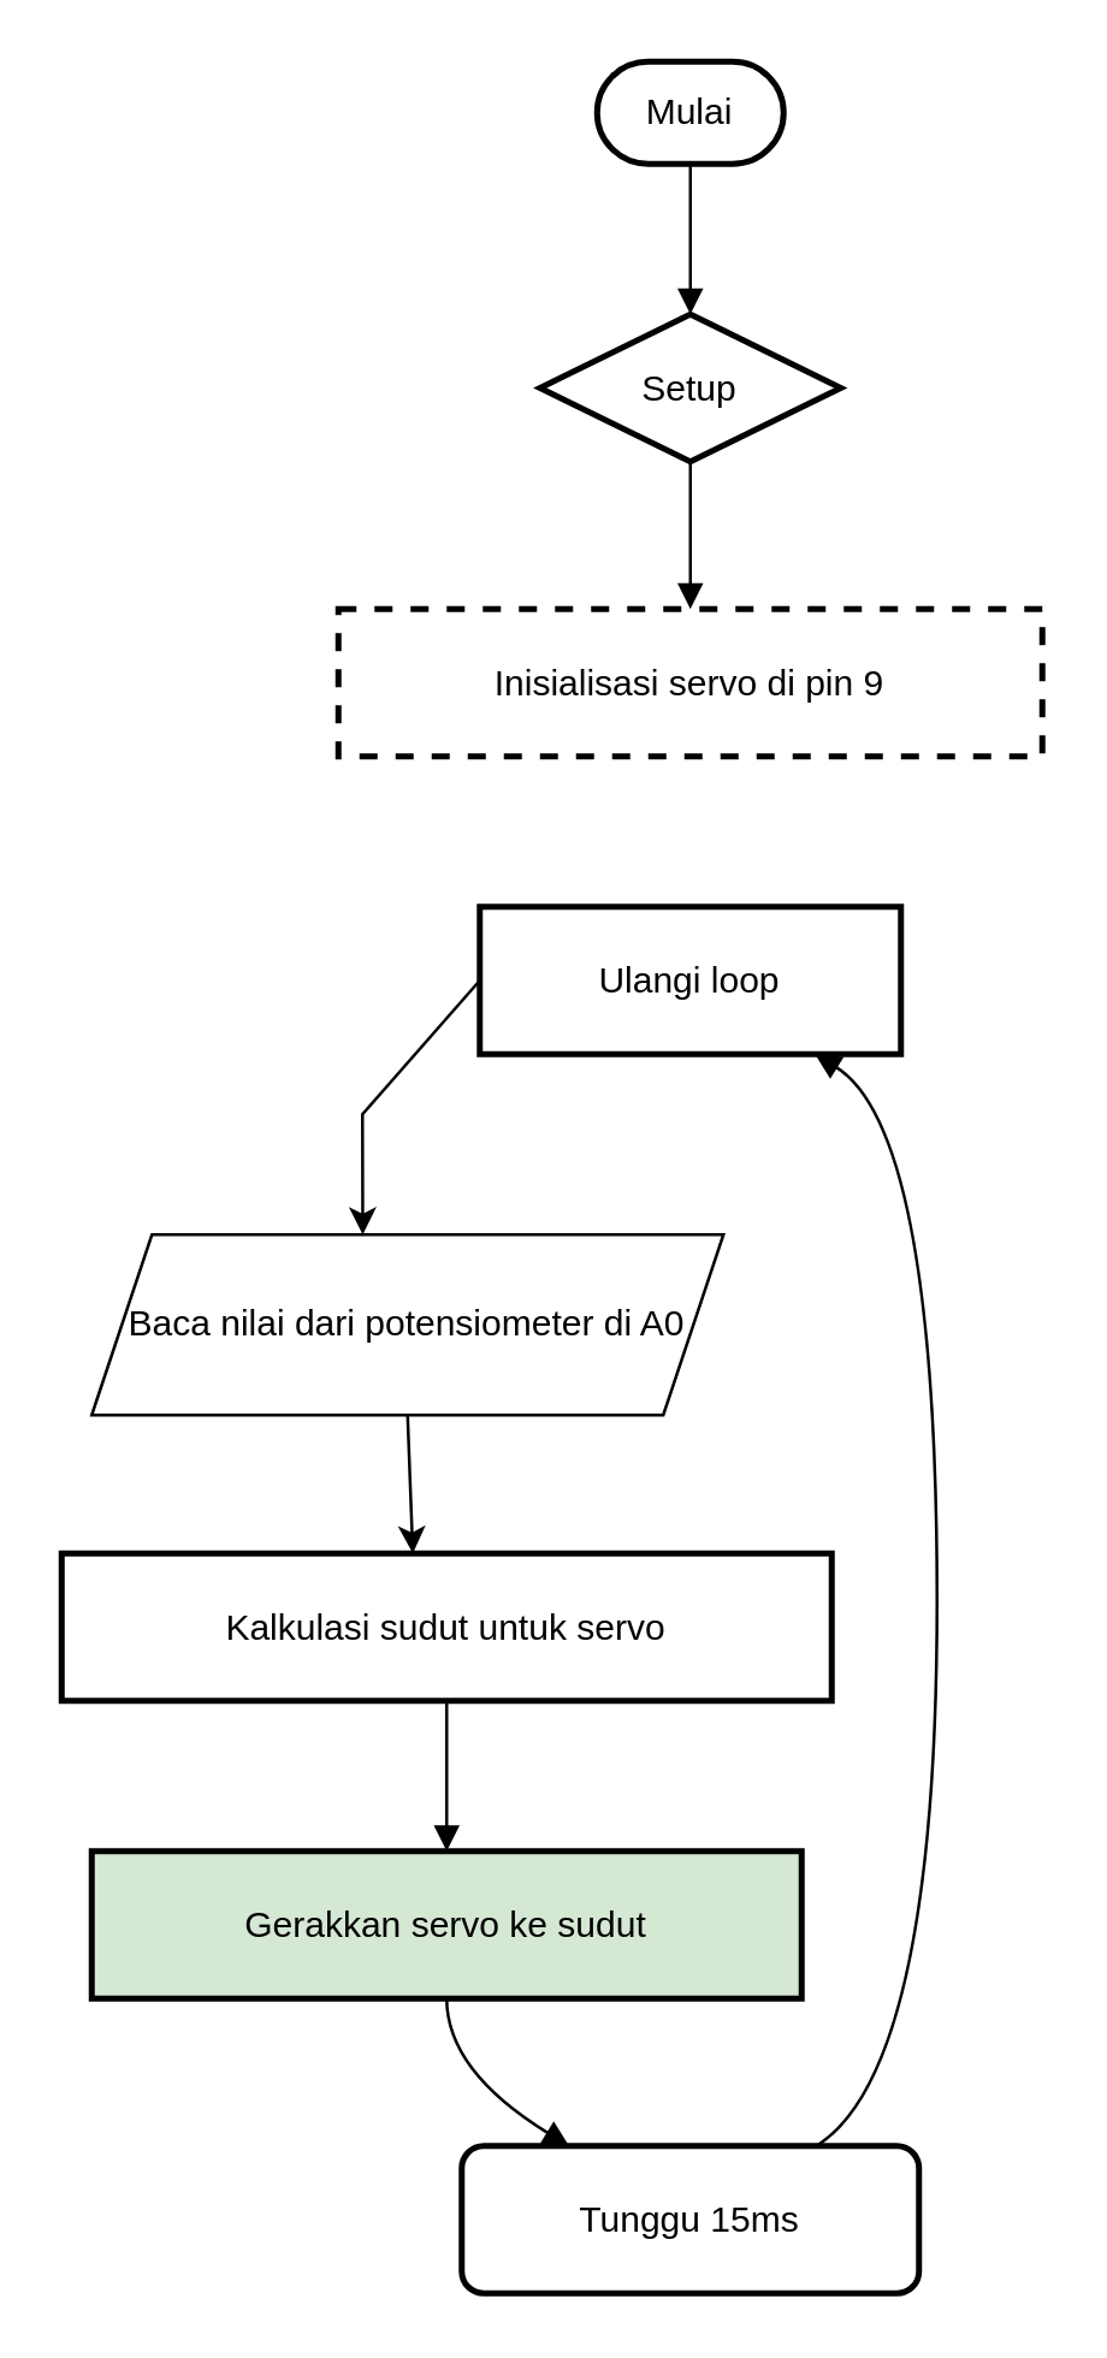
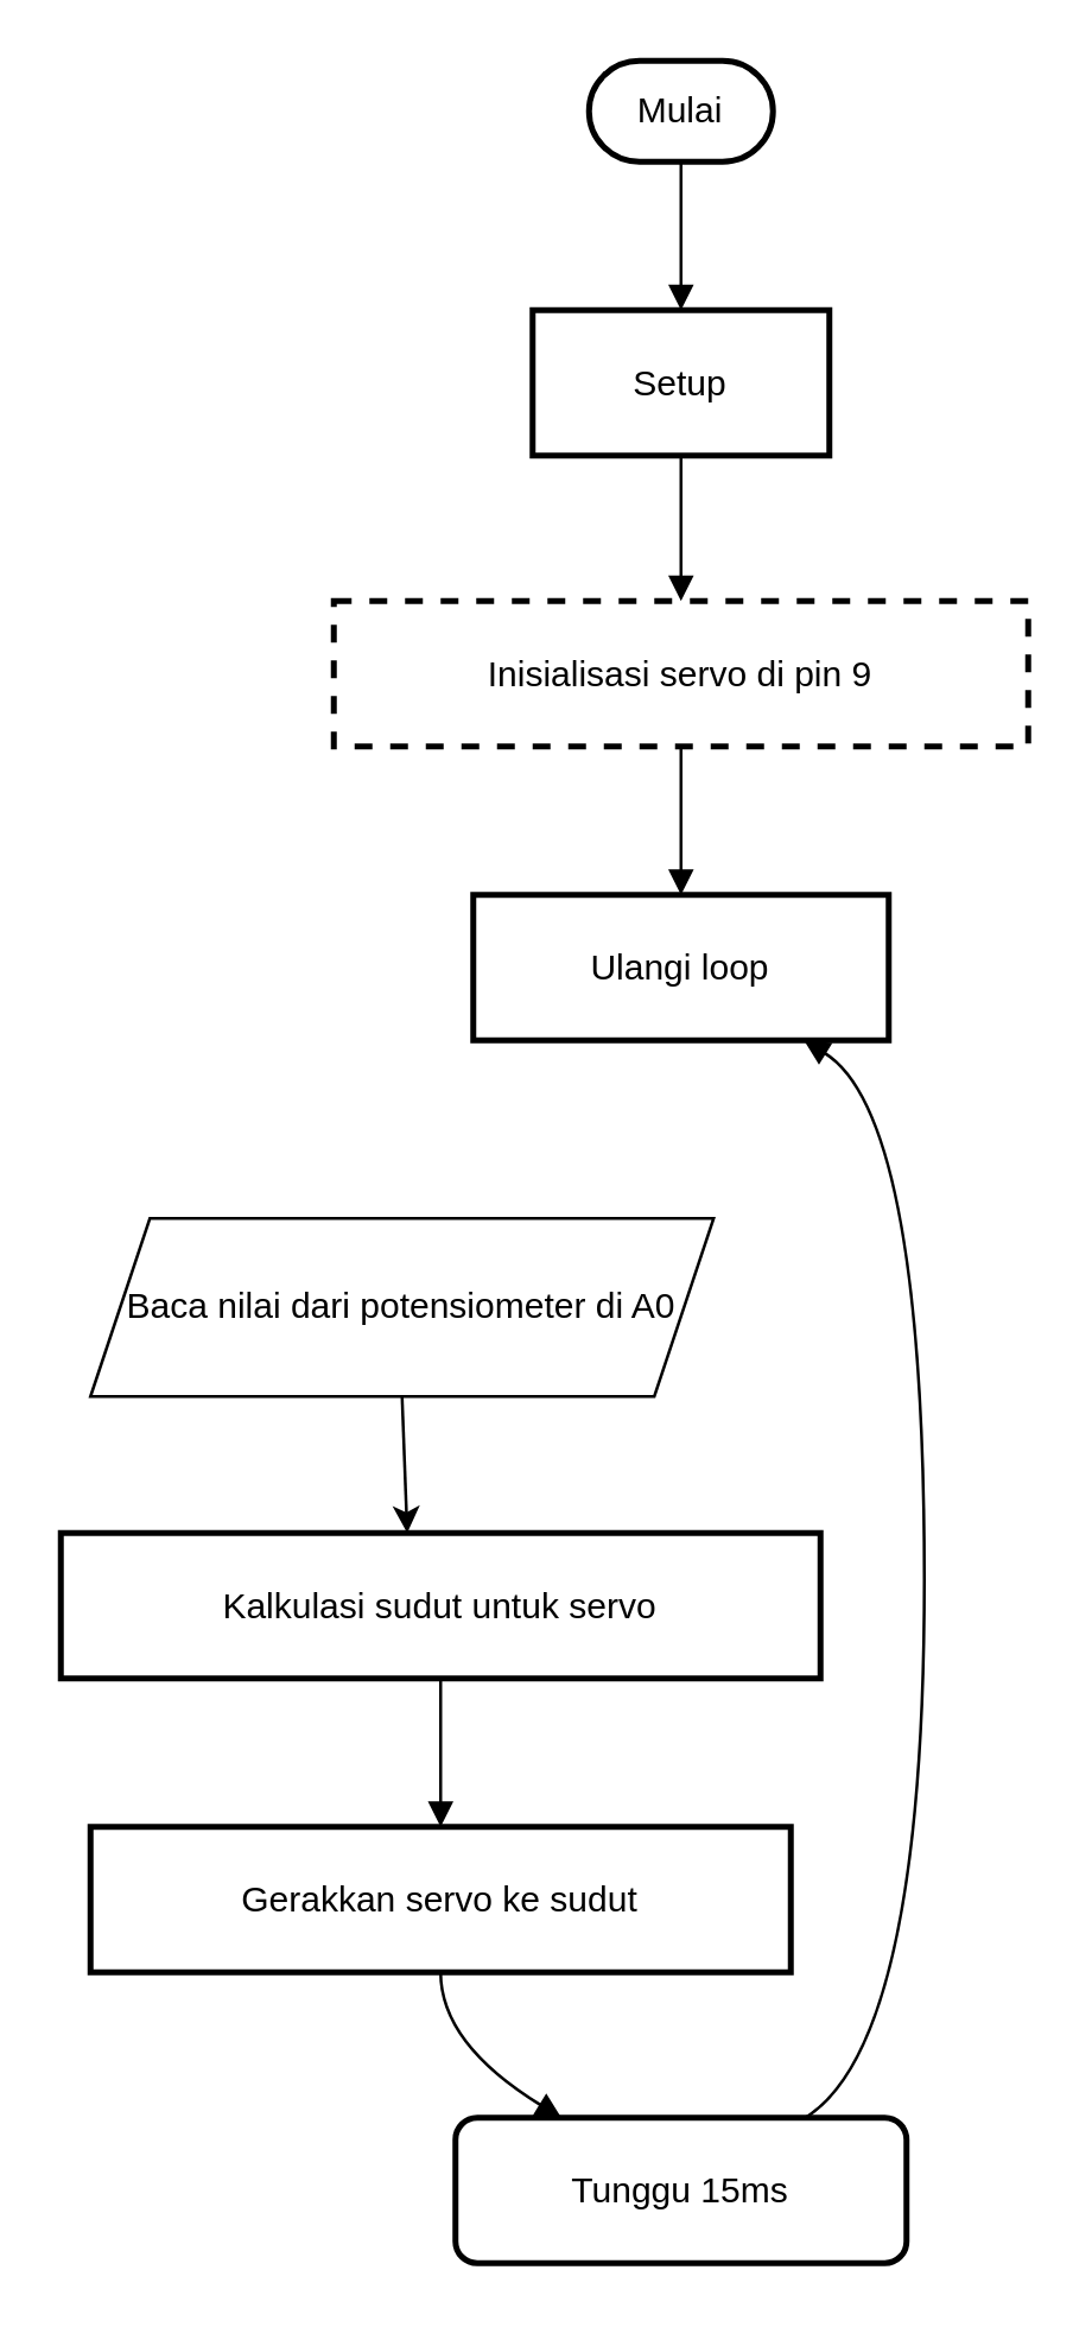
  <mxCell id="0" />
  <mxCell id="1" parent="0" />
  <mxCell id="2" value="Mulai" style="rounded=1;whiteSpace=wrap;arcSize=50;strokeWidth=2;" vertex="1" parent="1"><mxGeometry x="198" y="20" width="62" height="34" as="geometry" /></mxCell>
- <mxCell id="3" value="Setup" style="rhombus;whiteSpace=wrap;strokeWidth=2;" vertex="1" parent="1"><mxGeometry x="179" y="104" width="100" height="49" as="geometry" /></mxCell>
+ <mxCell id="3" value="Setup" style="whiteSpace=wrap;strokeWidth=2;" vertex="1" parent="1"><mxGeometry x="179" y="104" width="100" height="49" as="geometry" /></mxCell>
  <mxCell id="4" value="Inisialisasi servo di pin 9" style="whiteSpace=wrap;strokeWidth=2;dashed=1;" vertex="1" parent="1"><mxGeometry x="112" y="202" width="234" height="49" as="geometry" /></mxCell>
  <mxCell id="5" value="Ulangi loop" style="whiteSpace=wrap;strokeWidth=2;" vertex="1" parent="1"><mxGeometry x="159" y="301" width="140" height="49" as="geometry" /></mxCell>
  <mxCell id="6" value="Kalkulasi sudut untuk servo" style="whiteSpace=wrap;strokeWidth=2;" vertex="1" parent="1"><mxGeometry x="20" y="516" width="256" height="49" as="geometry" /></mxCell>
- <mxCell id="7" value="Gerakkan servo ke sudut" style="whiteSpace=wrap;strokeWidth=2;fillColor=#d5e8d4;" vertex="1" parent="1"><mxGeometry x="30" y="615" width="236" height="49" as="geometry" /></mxCell>
+ <mxCell id="7" value="Gerakkan servo ke sudut" style="whiteSpace=wrap;strokeWidth=2;" vertex="1" parent="1"><mxGeometry x="30" y="615" width="236" height="49" as="geometry" /></mxCell>
  <mxCell id="8" value="Tunggu 15ms" style="whiteSpace=wrap;strokeWidth=2;rounded=1;" vertex="1" parent="1"><mxGeometry x="153" y="713" width="152" height="49" as="geometry" /></mxCell>
  <mxCell id="9" value="" style="curved=1;startArrow=none;endArrow=block;exitX=0.5;exitY=0.99;entryX=0.5;entryY=-0.01;rounded=0;" edge="1" parent="1" source="2" target="3"><mxGeometry relative="1" as="geometry"><Array as="points" /></mxGeometry></mxCell>
  <mxCell id="10" value="" style="curved=1;startArrow=none;endArrow=block;exitX=0.5;exitY=0.99;entryX=0.5;entryY=0.01;rounded=0;" edge="1" parent="1" source="3" target="4"><mxGeometry relative="1" as="geometry"><Array as="points" /></mxGeometry></mxCell>
+ <mxCell id="11" value="" style="curved=1;startArrow=none;endArrow=block;exitX=0.5;exitY=1;entryX=0.5;entryY=0;rounded=0;" edge="1" parent="1" source="4" target="5"><mxGeometry relative="1" as="geometry"><Array as="points" /></mxGeometry></mxCell>
  <mxCell id="12" value="" style="curved=1;startArrow=none;endArrow=block;exitX=0.5;exitY=0.99;entryX=0.5;entryY=-0.01;rounded=0;" edge="1" parent="1" source="6" target="7"><mxGeometry relative="1" as="geometry"><Array as="points" /></mxGeometry></mxCell>
  <mxCell id="13" value="" style="curved=1;startArrow=none;endArrow=block;exitX=0.5;exitY=0.99;entryX=0.24;entryY=0.01;rounded=0;" edge="1" parent="1" source="7" target="8"><mxGeometry relative="1" as="geometry"><Array as="points"><mxPoint x="148" y="688" /></Array></mxGeometry></mxCell>
  <mxCell id="14" value="" style="curved=1;startArrow=none;endArrow=block;exitX=0.77;exitY=0.01;entryX=0.79;entryY=0.99;rounded=0;" edge="1" parent="1" source="8" target="5"><mxGeometry relative="1" as="geometry"><Array as="points"><mxPoint x="311" y="688" /><mxPoint x="311" y="375" /></Array></mxGeometry></mxCell>
  <mxCell id="15" value="Baca nilai dari potensiometer di A0" style="shape=parallelogram;perimeter=parallelogramPerimeter;whiteSpace=wrap;html=1;fixedSize=1;" vertex="1" parent="1"><mxGeometry x="30" y="410" width="210" height="60" as="geometry" /></mxCell>
- <mxCell id="16" value="" style="endArrow=classic;html=1;rounded=0;entryX=0.429;entryY=0;entryDx=0;entryDy=0;exitX=0;exitY=0.5;exitDx=0;exitDy=0;entryPerimeter=0;" edge="1" parent="1" source="5" target="15"><mxGeometry width="50" height="50" relative="1" as="geometry"><mxPoint x="130" y="340" as="sourcePoint" /><mxPoint x="140" y="330" as="targetPoint" /><Array as="points"><mxPoint x="120" y="370" /></Array></mxGeometry></mxCell>
  <mxCell id="17" value="" style="endArrow=classic;html=1;rounded=0;exitX=0.5;exitY=1;exitDx=0;exitDy=0;entryX=0.456;entryY=0;entryDx=0;entryDy=0;entryPerimeter=0;" edge="1" parent="1" source="15" target="6"><mxGeometry width="50" height="50" relative="1" as="geometry"><mxPoint x="210" y="500" as="sourcePoint" /><mxPoint x="130" y="510" as="targetPoint" /></mxGeometry></mxCell>
